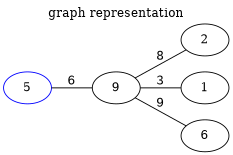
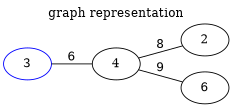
  graph {
    label="graph representation"
    labelloc=t
    rankdir=LR
    node [color=black]
-   4 [label=9]
+   4
    2
-   1
    6
-   5 [color=blue]
+   5 [color=blue label=3]
    4 -- 2 [label=8]
-   4 -- 1 [label=3]
    4 -- 6 [label=9]
    5 -- 4 [label=6]
  }
